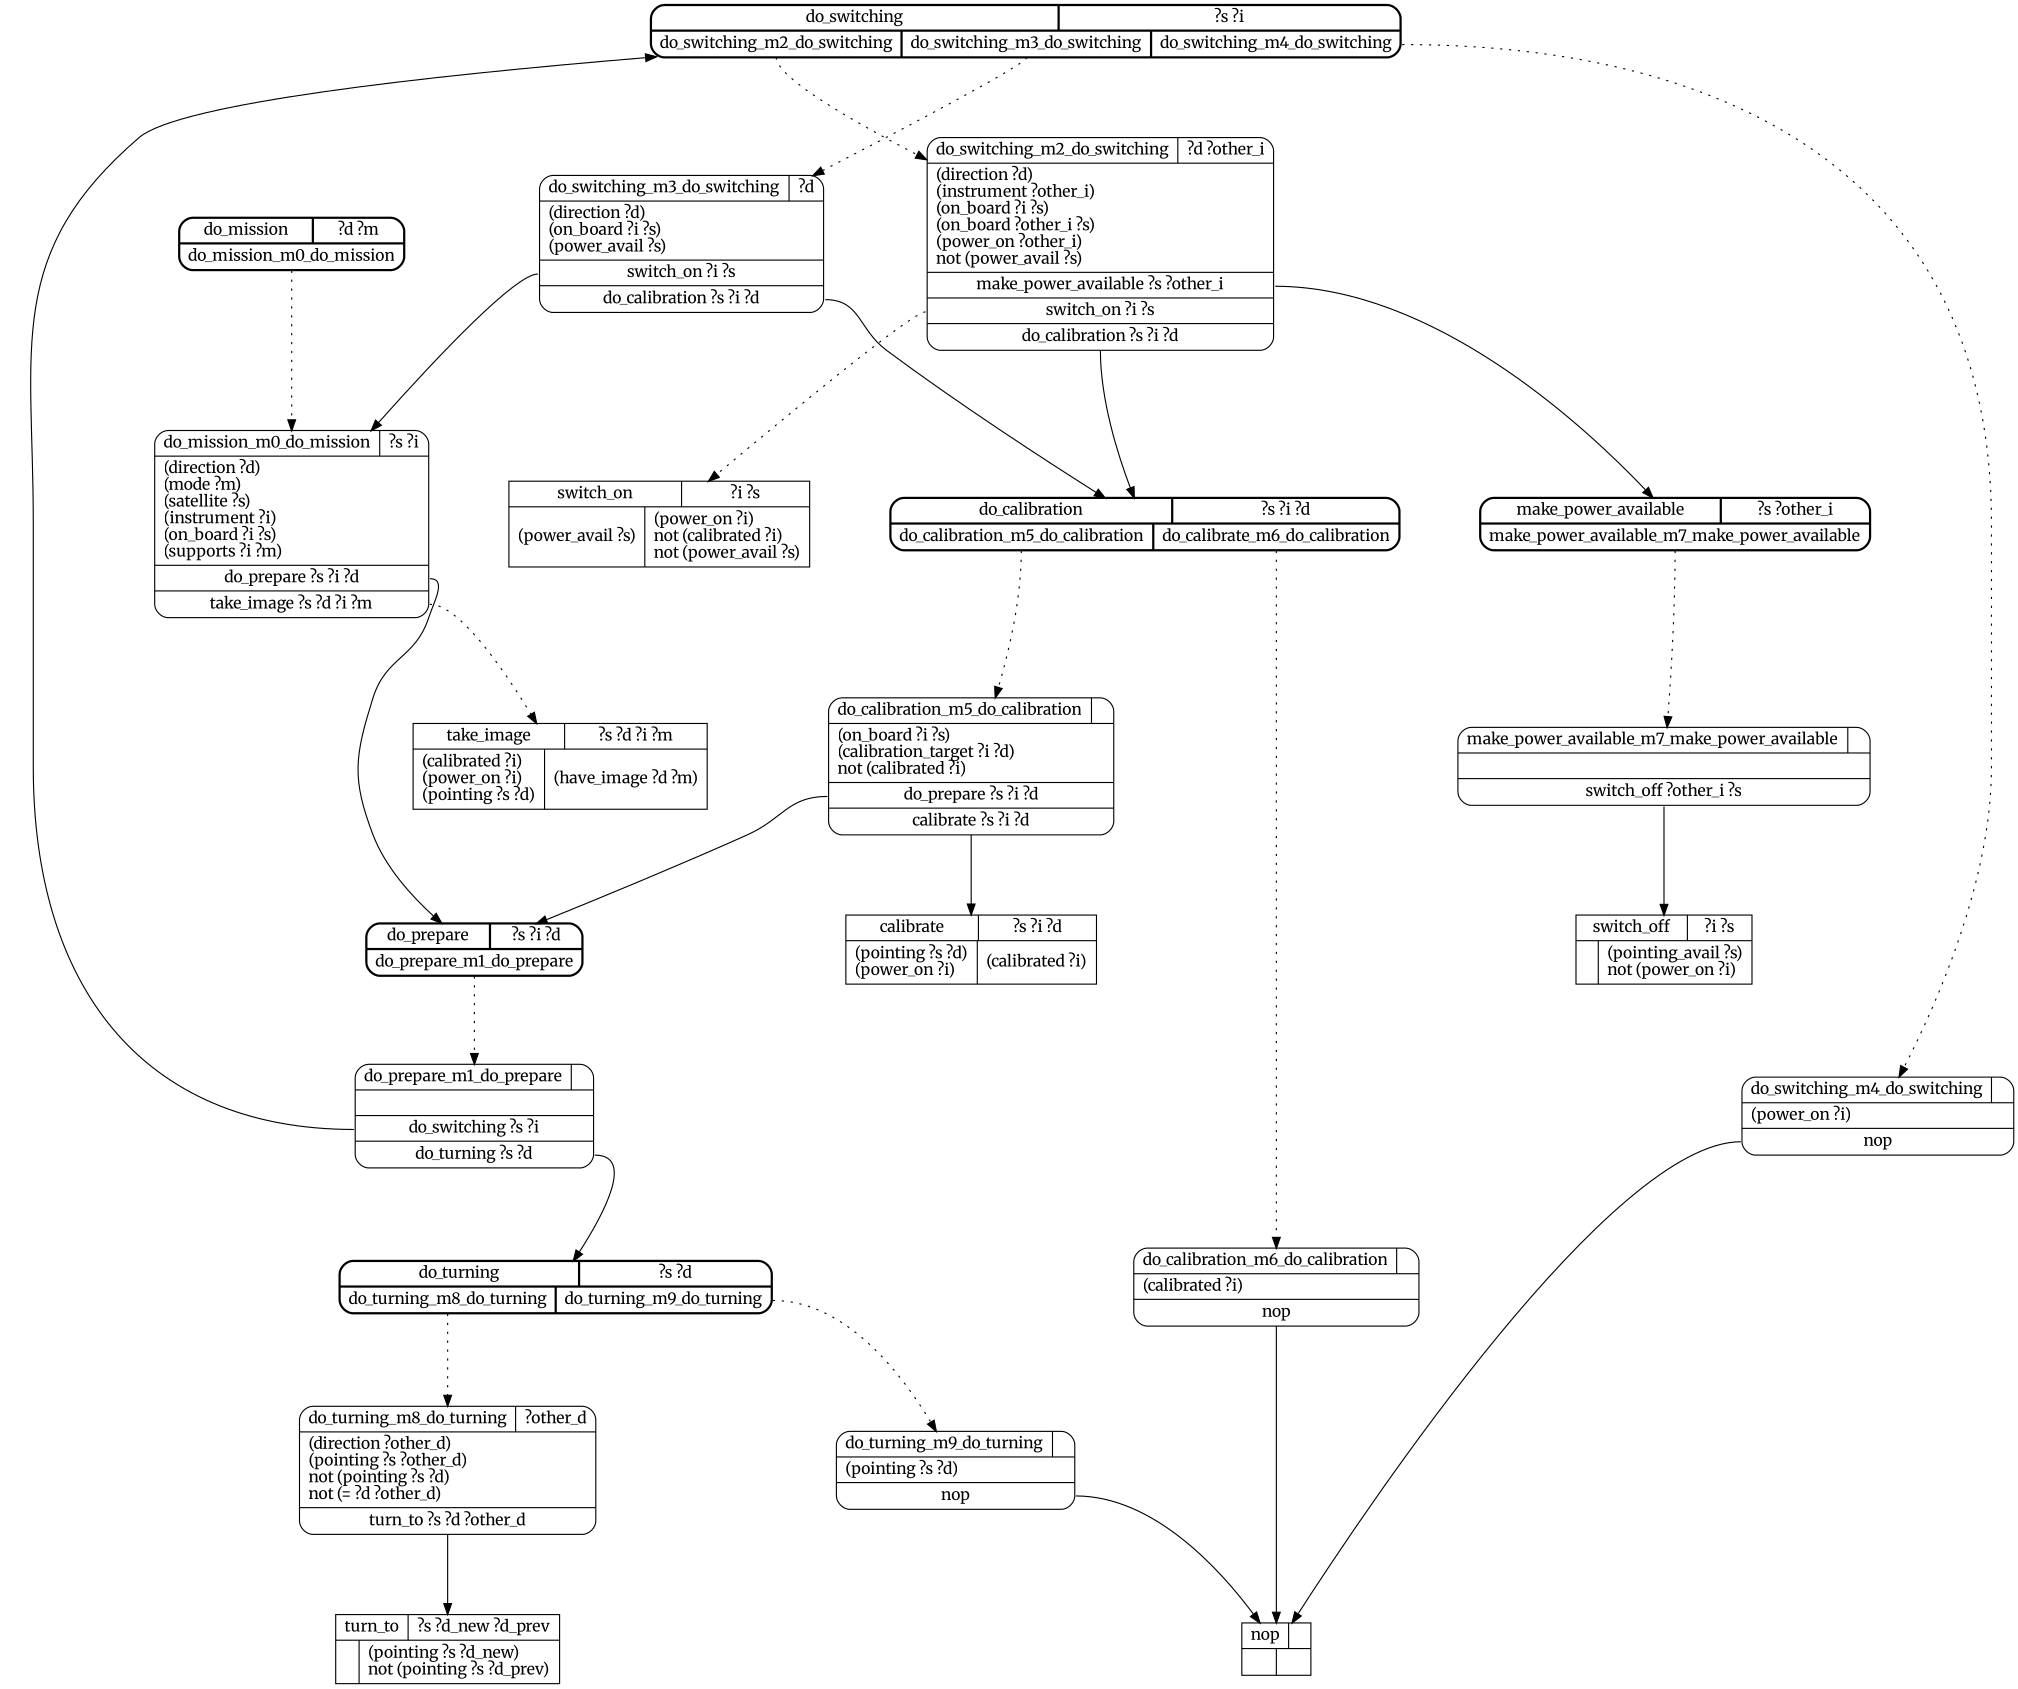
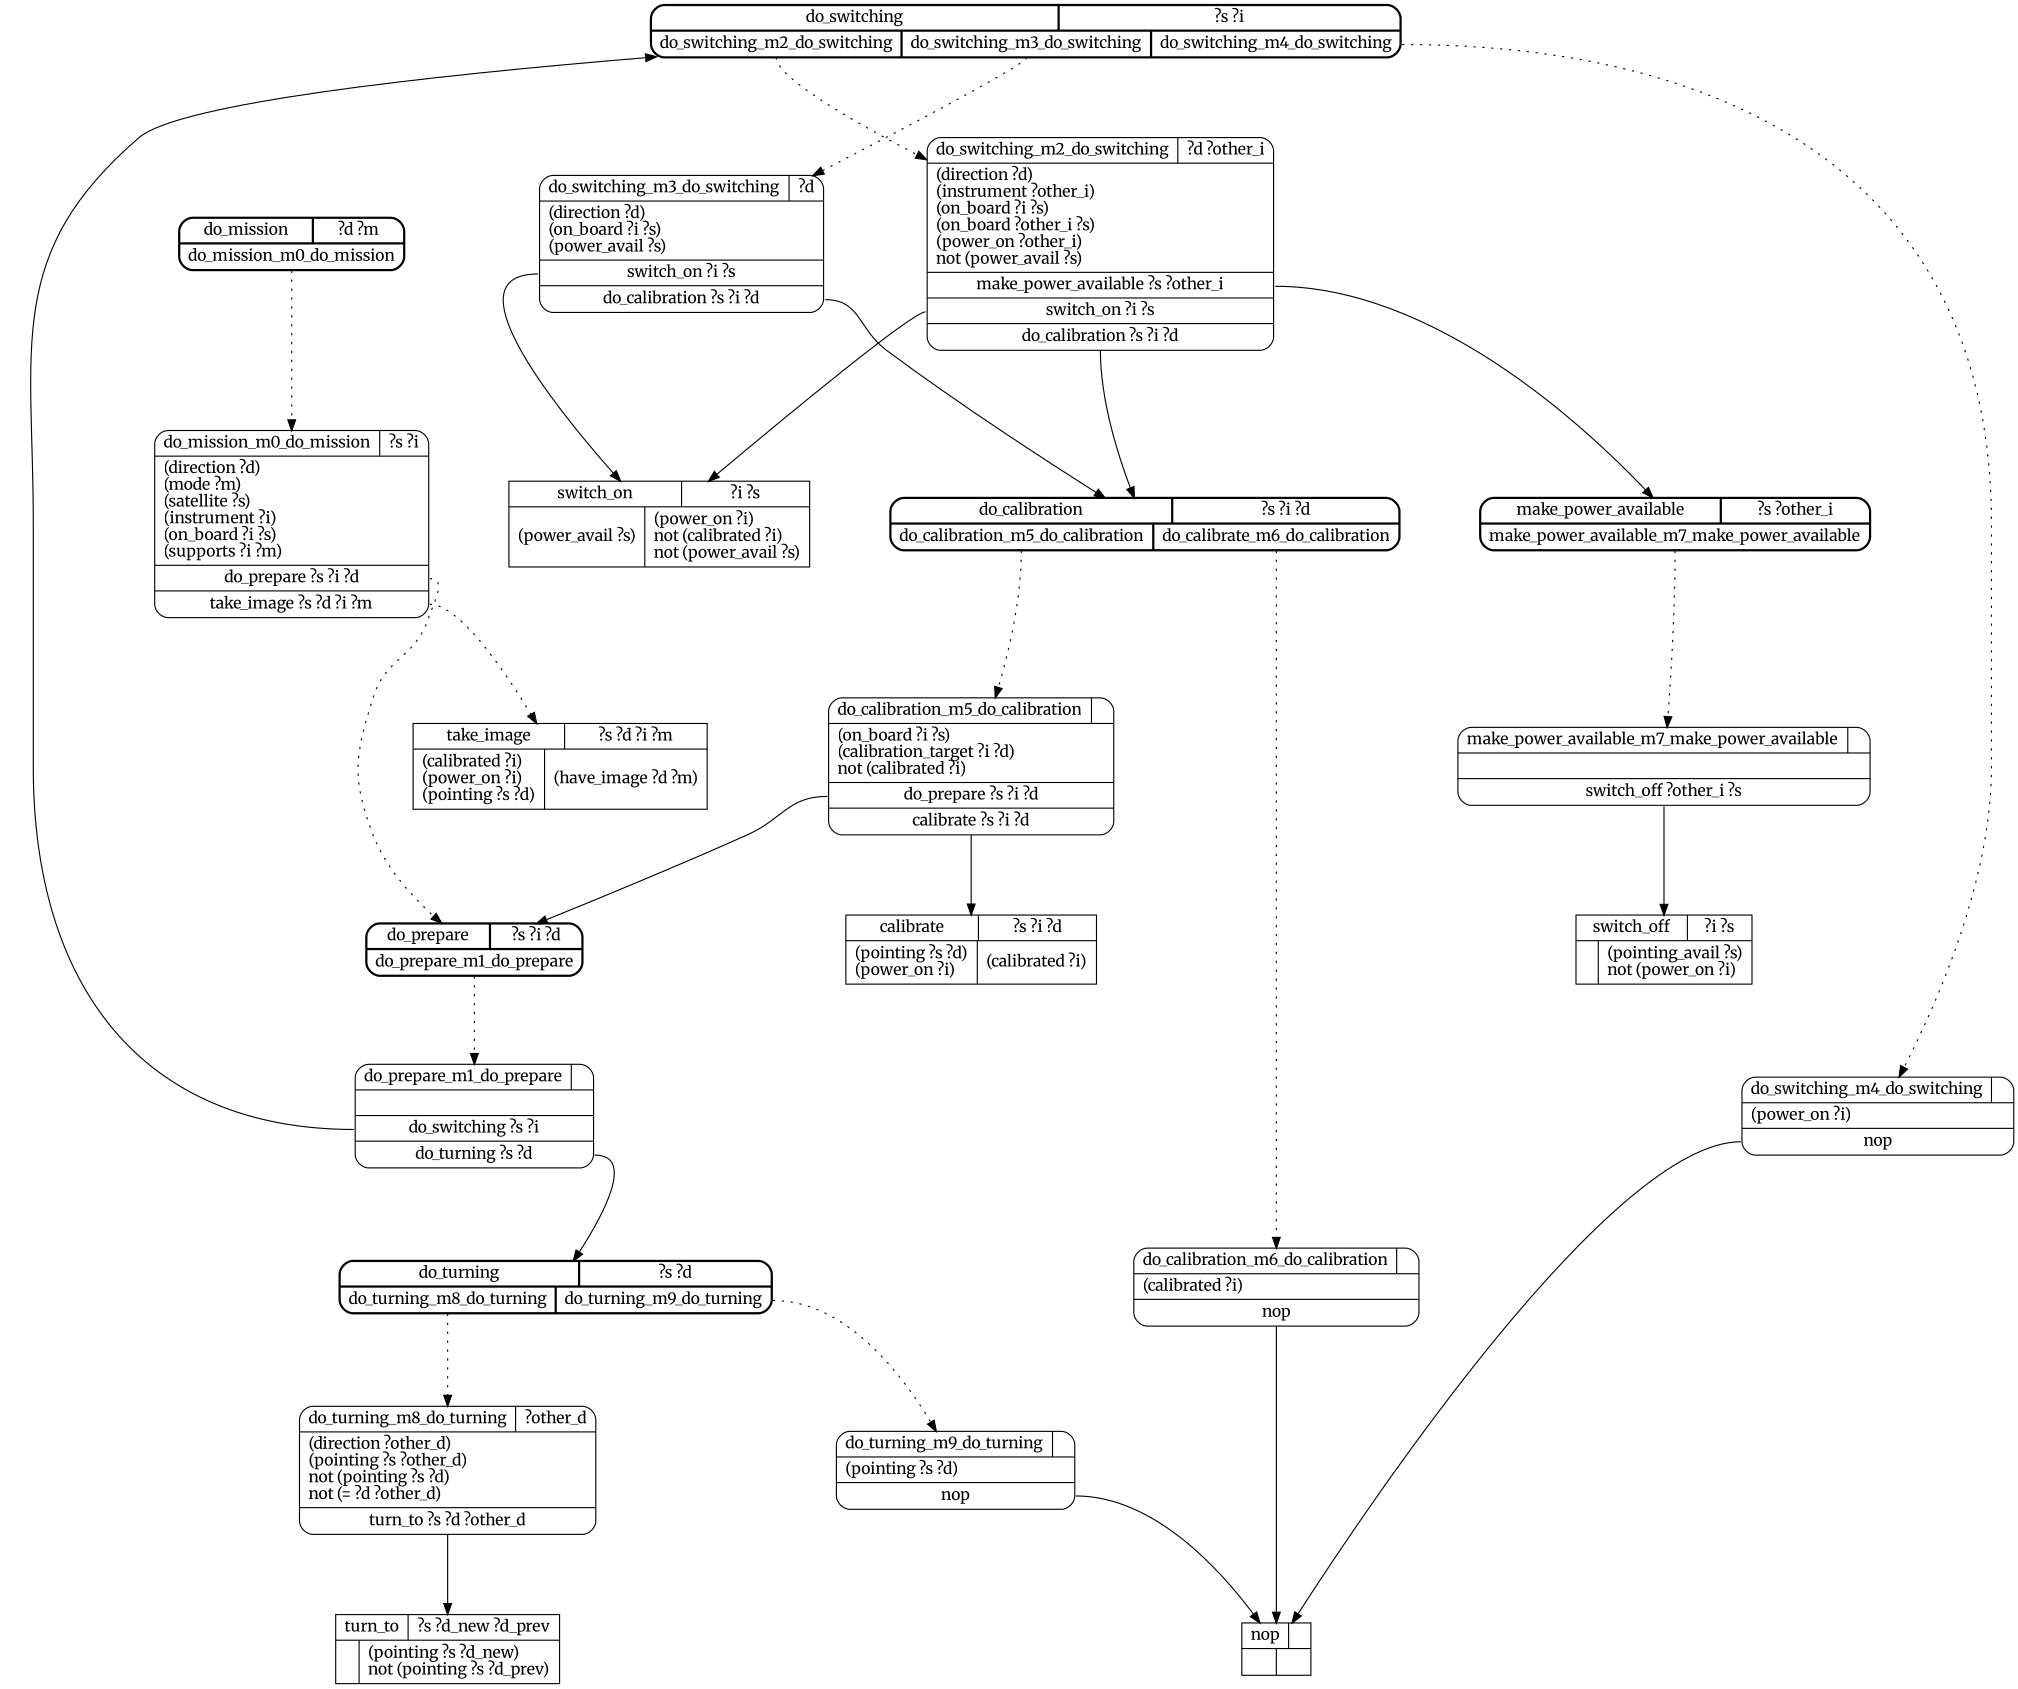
  digraph {
    fontname=Merriweather
    nodesep=1
    ranksep=1
    node [fontname=Merriweather shape=Mrecord]
    edge [fontname=Merriweather tailport=0]
    turn_to [label="{{\N|?s ?d_new ?d_prev}|{|(pointing ?s ?d_new)\lnot (pointing ?s ?d_prev)\l}}" shape=record]
    switch_on [label="{{\N|?i ?s}|{(power_avail ?s)\l|(power_on ?i)\lnot (calibrated ?i)\lnot (power_avail ?s)\l}}" shape=record]
    switch_off [label="{{\N|?i ?s}|{|(pointing_avail ?s)\lnot (power_on ?i)\l}}" shape=record]
    calibrate [label="{{\N|?s ?i ?d}|{(pointing ?s ?d)\l(power_on ?i)\l|(calibrated ?i)\l}}" shape=record]
    take_image [label="{{\N|?s ?d ?i ?m}|{(calibrated ?i)\l(power_on ?i)\l(pointing ?s ?d)\l|(have_image ?d ?m)\l}}" shape=record]
    nop [label="{{\N|}|{|}}" shape=record]
    do_mission [label="{{\N|?d ?m}|{<0>do_mission_m0_do_mission}}" style=bold]
    do_mission_m0_do_mission [label="{{\N|?s ?i}|(direction ?d)\l(mode ?m)\l(satellite ?s)\l(instrument ?i)\l(on_board ?i ?s)\l(supports ?i ?m)\l|<0>do_prepare ?s ?i ?d|<1>take_image ?s ?d ?i ?m}"]
    do_prepare [label="{{\N|?s ?i ?d}|{<0>do_prepare_m1_do_prepare}}" style=bold]
    do_prepare_m1_do_prepare [label="{{\N|}||<0>do_switching ?s ?i|<1>do_turning ?s ?d}"]
    do_switching [label="{{\N|?s ?i}|{<0>do_switching_m2_do_switching|<1>do_switching_m3_do_switching|<2>do_switching_m4_do_switching}}" style=bold]
    do_turning [label="{{\N|?s ?d}|{<0>do_turning_m8_do_turning|<1>do_turning_m9_do_turning}}" style=bold]
    do_switching_m2_do_switching [label="{{\N|?d ?other_i}|(direction ?d)\l(instrument ?other_i)\l(on_board ?i ?s)\l(on_board ?other_i ?s)\l(power_on ?other_i)\lnot (power_avail ?s)\l|<0>make_power_available ?s ?other_i|<1>switch_on ?i ?s|<2>do_calibration ?s ?i ?d}"]
    do_switching_m3_do_switching [label="{{\N|?d}|(direction ?d)\l(on_board ?i ?s)\l(power_avail ?s)\l|<0>switch_on ?i ?s|<1>do_calibration ?s ?i ?d}"]
    do_switching_m4_do_switching [label="{{\N|}|(power_on ?i)\l|<0>nop}"]
    do_turning_m8_do_turning [label="{{\N|?other_d}|(direction ?other_d)\l(pointing ?s ?other_d)\lnot (pointing ?s ?d)\lnot (= ?d ?other_d)\l|<0>turn_to ?s ?d ?other_d}"]
    do_turning_m9_do_turning [label="{{\N|}|(pointing ?s ?d)\l|<0>nop}"]
    make_power_available [label="{{\N|?s ?other_i}|{<0>make_power_available_m7_make_power_available}}" style=bold]
    do_calibration [label="{{\N|?s ?i ?d}|{<0>do_calibration_m5_do_calibration|<1>do_calibrate_m6_do_calibration}}" style=bold]
    make_power_available_m7_make_power_available [label="{{\N|}||<0>switch_off ?other_i ?s}"]
    do_calibration_m5_do_calibration [label="{{\N|}|(on_board ?i ?s)\l(calibration_target ?i ?d)\lnot (calibrated ?i)\l|<0>do_prepare ?s ?i ?d|<1>calibrate ?s ?i ?d}"]
    do_calibration_m6_do_calibration [label="{{\N|}|(calibrated ?i)\l|<0>nop}"]
    do_mission -> do_mission_m0_do_mission [style=dotted]
    do_mission_m0_do_mission -> take_image [style=dotted tailport=1]
-   do_mission_m0_do_mission -> do_prepare
+   do_mission_m0_do_mission -> do_prepare [style=dotted]
    do_prepare -> do_prepare_m1_do_prepare [style=dotted]
    do_prepare_m1_do_prepare -> do_switching
    do_prepare_m1_do_prepare -> do_turning [tailport=1]
    do_switching -> do_switching_m2_do_switching [style=dotted]
    do_switching -> do_switching_m3_do_switching [style=dotted tailport=1]
    do_switching -> do_switching_m4_do_switching [style=dotted tailport=2]
    do_turning -> do_turning_m8_do_turning [style=dotted]
    do_turning -> do_turning_m9_do_turning [style=dotted tailport=1]
-   do_switching_m2_do_switching -> switch_on [tailport=1 style=dotted]
+   do_switching_m2_do_switching -> switch_on [tailport=1]
    do_switching_m2_do_switching -> make_power_available
    do_switching_m2_do_switching -> do_calibration [tailport=2]
-   do_switching_m3_do_switching -> do_mission_m0_do_mission
+   do_switching_m3_do_switching -> switch_on
    do_switching_m3_do_switching -> do_calibration [tailport=1]
    do_switching_m4_do_switching -> nop
    do_turning_m8_do_turning -> turn_to
    do_turning_m9_do_turning -> nop
    make_power_available -> make_power_available_m7_make_power_available [style=dotted]
    do_calibration -> do_calibration_m5_do_calibration [style=dotted]
    do_calibration -> do_calibration_m6_do_calibration [style=dotted tailport=1]
    make_power_available_m7_make_power_available -> switch_off
    do_calibration_m5_do_calibration -> calibrate [tailport=1]
    do_calibration_m5_do_calibration -> do_prepare
    do_calibration_m6_do_calibration -> nop
  }
